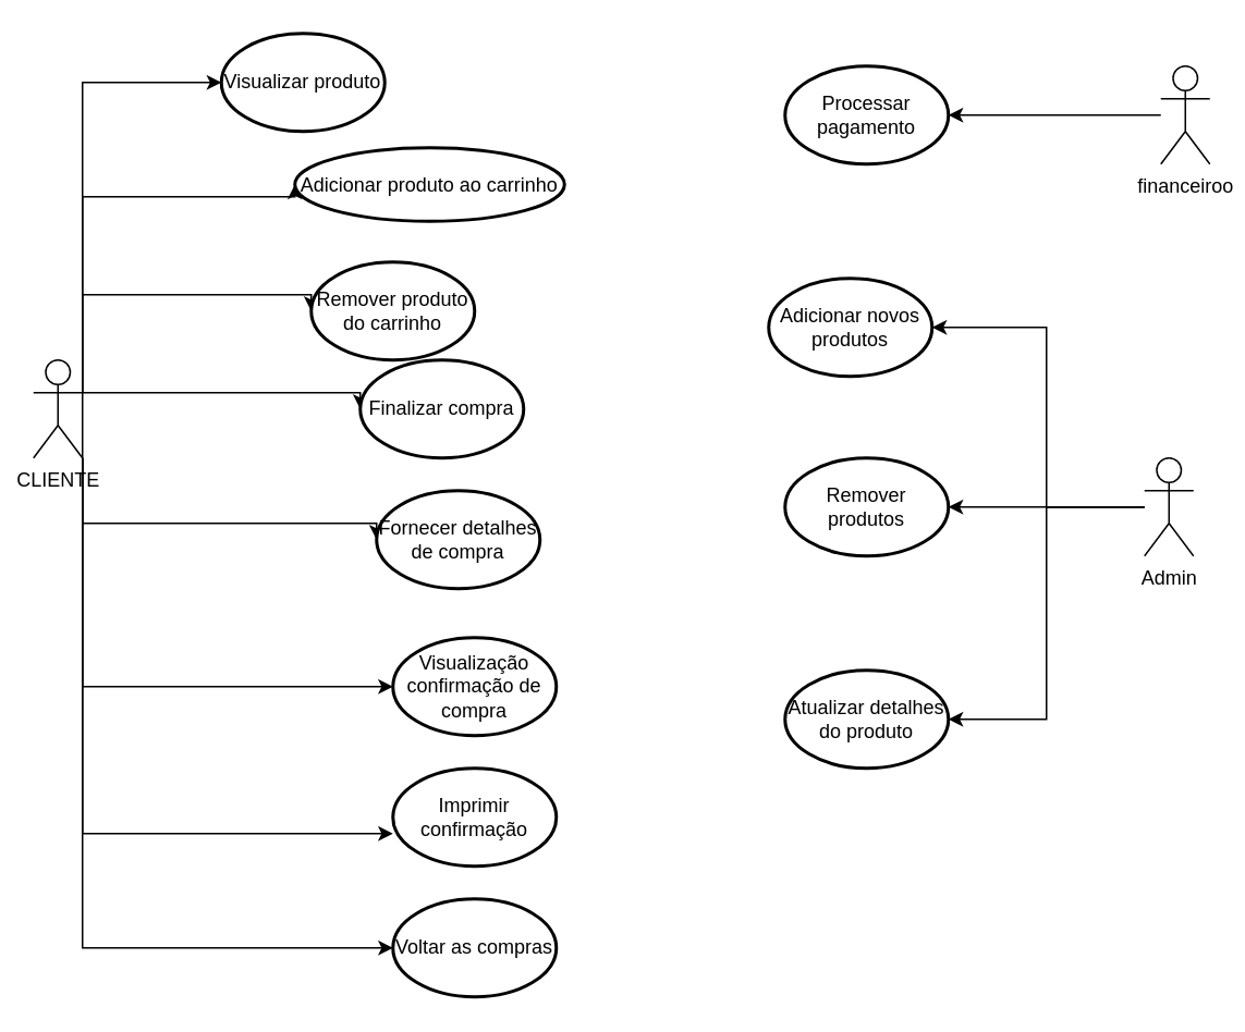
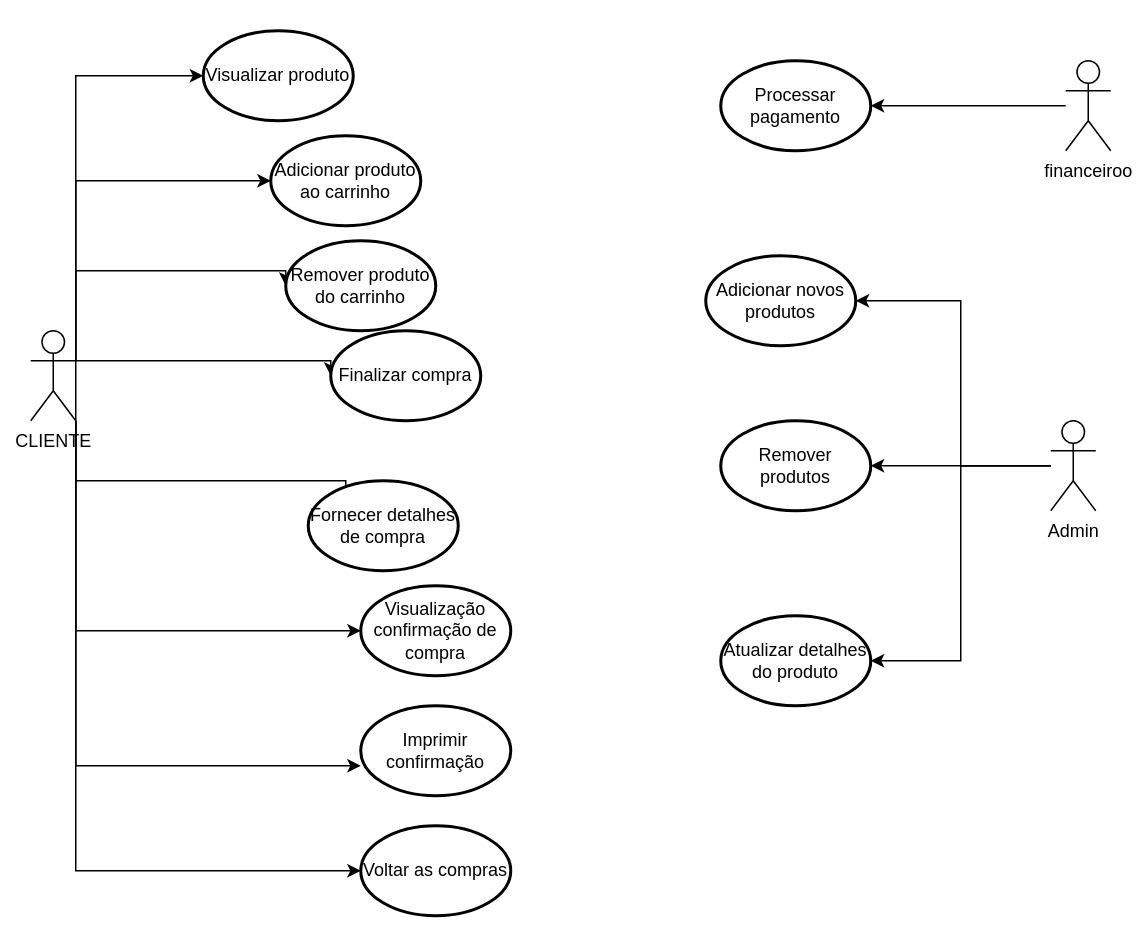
  <mxCell id="0" />
  <mxCell id="1" parent="0" />
  <mxCell id="2" style="edgeStyle=orthogonalEdgeStyle;rounded=0;orthogonalLoop=1;jettySize=auto;html=1;entryX=0;entryY=0.5;entryDx=0;entryDy=0;entryPerimeter=0;exitX=1;exitY=0.333;exitDx=0;exitDy=0;exitPerimeter=0;" edge="1" parent="1" source="10" target="14"><mxGeometry relative="1" as="geometry"><Array as="points"><mxPoint x="50" y="50" /></Array></mxGeometry></mxCell>
  <mxCell id="3" style="edgeStyle=orthogonalEdgeStyle;rounded=0;orthogonalLoop=1;jettySize=auto;html=1;entryX=0;entryY=0.5;entryDx=0;entryDy=0;entryPerimeter=0;exitX=1;exitY=0.333;exitDx=0;exitDy=0;exitPerimeter=0;" edge="1" parent="1" source="10" target="13"><mxGeometry relative="1" as="geometry"><Array as="points"><mxPoint x="50" y="120" /></Array></mxGeometry></mxCell>
  <mxCell id="4" style="edgeStyle=orthogonalEdgeStyle;rounded=0;orthogonalLoop=1;jettySize=auto;html=1;entryX=0;entryY=0.5;entryDx=0;entryDy=0;entryPerimeter=0;exitX=1;exitY=0.333;exitDx=0;exitDy=0;exitPerimeter=0;" edge="1" parent="1" source="10" target="11"><mxGeometry relative="1" as="geometry"><Array as="points"><mxPoint x="50" y="180" /><mxPoint x="190" y="180" /></Array></mxGeometry></mxCell>
  <mxCell id="5" style="edgeStyle=orthogonalEdgeStyle;rounded=0;orthogonalLoop=1;jettySize=auto;html=1;entryX=0;entryY=0.5;entryDx=0;entryDy=0;entryPerimeter=0;exitX=1;exitY=0.333;exitDx=0;exitDy=0;exitPerimeter=0;" edge="1" parent="1" source="10" target="12"><mxGeometry relative="1" as="geometry"><Array as="points"><mxPoint x="220" y="240" /></Array></mxGeometry></mxCell>
  <mxCell id="6" style="edgeStyle=orthogonalEdgeStyle;rounded=0;orthogonalLoop=1;jettySize=auto;html=1;entryX=0;entryY=0.5;entryDx=0;entryDy=0;entryPerimeter=0;exitX=1;exitY=1;exitDx=0;exitDy=0;exitPerimeter=0;" edge="1" parent="1" source="10" target="18"><mxGeometry relative="1" as="geometry"><Array as="points"><mxPoint x="50" y="320" /><mxPoint x="230" y="320" /></Array></mxGeometry></mxCell>
  <mxCell id="7" style="edgeStyle=orthogonalEdgeStyle;rounded=0;orthogonalLoop=1;jettySize=auto;html=1;exitX=1;exitY=1;exitDx=0;exitDy=0;exitPerimeter=0;entryX=0;entryY=0.5;entryDx=0;entryDy=0;entryPerimeter=0;" edge="1" parent="1" source="10" target="16"><mxGeometry relative="1" as="geometry"><mxPoint x="35" y="520" as="targetPoint" /><Array as="points"><mxPoint x="50" y="580" /></Array></mxGeometry></mxCell>
  <mxCell id="8" style="edgeStyle=orthogonalEdgeStyle;rounded=0;orthogonalLoop=1;jettySize=auto;html=1;entryX=0;entryY=0.5;entryDx=0;entryDy=0;entryPerimeter=0;exitX=1;exitY=1;exitDx=0;exitDy=0;exitPerimeter=0;" edge="1" parent="1" source="10" target="17"><mxGeometry relative="1" as="geometry"><mxPoint x="35" y="420" as="targetPoint" /><Array as="points"><mxPoint x="50" y="420" /></Array></mxGeometry></mxCell>
  <mxCell id="9" style="edgeStyle=orthogonalEdgeStyle;rounded=0;orthogonalLoop=1;jettySize=auto;html=1;entryX=0;entryY=0.5;entryDx=0;entryDy=0;entryPerimeter=0;exitX=1;exitY=0.333;exitDx=0;exitDy=0;exitPerimeter=0;" edge="1" parent="1" source="10"><mxGeometry relative="1" as="geometry"><mxPoint x="240" y="510" as="targetPoint" /><mxPoint x="35" y="290" as="sourcePoint" /><Array as="points"><mxPoint x="50" y="510" /></Array></mxGeometry></mxCell>
  <mxCell id="10" value="CLIENTE" style="shape=umlActor;verticalLabelPosition=bottom;verticalAlign=top;html=1;" vertex="1" parent="1"><mxGeometry x="20" y="220" width="30" height="60" as="geometry" /></mxCell>
  <mxCell id="11" value="Remover produto do carrinho" style="strokeWidth=2;html=1;shape=mxgraph.flowchart.start_1;whiteSpace=wrap;" vertex="1" parent="1"><mxGeometry x="190" y="160" width="100" height="60" as="geometry" /></mxCell>
  <mxCell id="12" value="Finalizar compra" style="strokeWidth=2;html=1;shape=mxgraph.flowchart.start_1;whiteSpace=wrap;" vertex="1" parent="1"><mxGeometry x="220" y="220" width="100" height="60" as="geometry" /></mxCell>
- <mxCell id="13" value="Adicionar produto ao carrinho" style="strokeWidth=2;html=1;shape=mxgraph.flowchart.start_1;whiteSpace=wrap;" vertex="1" parent="1"><mxGeometry x="180" y="90" width="165" height="45" as="geometry" /></mxCell>
+ <mxCell id="13" value="Adicionar produto ao carrinho" style="strokeWidth=2;html=1;shape=mxgraph.flowchart.start_1;whiteSpace=wrap;" vertex="1" parent="1"><mxGeometry x="180" y="90" width="100" height="60" as="geometry" /></mxCell>
  <mxCell id="14" value="Visualizar produto" style="strokeWidth=2;html=1;shape=mxgraph.flowchart.start_1;whiteSpace=wrap;" vertex="1" parent="1"><mxGeometry x="135" y="20" width="100" height="60" as="geometry" /></mxCell>
  <mxCell id="15" value="Imprimir confirmação" style="strokeWidth=2;html=1;shape=mxgraph.flowchart.start_1;whiteSpace=wrap;" vertex="1" parent="1"><mxGeometry x="240" y="470" width="100" height="60" as="geometry" /></mxCell>
  <mxCell id="16" value="Voltar as compras" style="strokeWidth=2;html=1;shape=mxgraph.flowchart.start_1;whiteSpace=wrap;" vertex="1" parent="1"><mxGeometry x="240" y="550" width="100" height="60" as="geometry" /></mxCell>
  <mxCell id="17" value="Visualização confirmação de compra" style="strokeWidth=2;html=1;shape=mxgraph.flowchart.start_1;whiteSpace=wrap;" vertex="1" parent="1"><mxGeometry x="240" y="390" width="100" height="60" as="geometry" /></mxCell>
- <mxCell id="18" value="Fornecer detalhes de compra" style="strokeWidth=2;html=1;shape=mxgraph.flowchart.start_1;whiteSpace=wrap;" vertex="1" parent="1"><mxGeometry x="230" y="300" width="100" height="60" as="geometry" /></mxCell>
+ <mxCell id="18" value="Fornecer detalhes de compra" style="strokeWidth=2;html=1;shape=mxgraph.flowchart.start_1;whiteSpace=wrap;" vertex="1" parent="1"><mxGeometry x="205" y="320" width="100" height="60" as="geometry" /></mxCell>
  <mxCell id="19" value="Atualizar detalhes do produto" style="strokeWidth=2;html=1;shape=mxgraph.flowchart.start_1;whiteSpace=wrap;" vertex="1" parent="1"><mxGeometry x="480" y="410" width="100" height="60" as="geometry" /></mxCell>
  <mxCell id="20" value="Remover produtos" style="strokeWidth=2;html=1;shape=mxgraph.flowchart.start_1;whiteSpace=wrap;" vertex="1" parent="1"><mxGeometry x="480" y="280" width="100" height="60" as="geometry" /></mxCell>
  <mxCell id="21" value="Adicionar novos produtos" style="strokeWidth=2;html=1;shape=mxgraph.flowchart.start_1;whiteSpace=wrap;" vertex="1" parent="1"><mxGeometry x="470" y="170" width="100" height="60" as="geometry" /></mxCell>
  <mxCell id="22" value="Processar pagamento" style="strokeWidth=2;html=1;shape=mxgraph.flowchart.start_1;whiteSpace=wrap;" vertex="1" parent="1"><mxGeometry x="480" y="40" width="100" height="60" as="geometry" /></mxCell>
  <mxCell id="23" style="edgeStyle=orthogonalEdgeStyle;rounded=0;orthogonalLoop=1;jettySize=auto;html=1;entryX=1;entryY=0.5;entryDx=0;entryDy=0;entryPerimeter=0;" edge="1" parent="1" source="24" target="22"><mxGeometry relative="1" as="geometry" /></mxCell>
  <mxCell id="24" value="financeiroo" style="shape=umlActor;verticalLabelPosition=bottom;verticalAlign=top;html=1;" vertex="1" parent="1"><mxGeometry x="710" y="40" width="30" height="60" as="geometry" /></mxCell>
  <mxCell id="25" style="edgeStyle=orthogonalEdgeStyle;rounded=0;orthogonalLoop=1;jettySize=auto;html=1;entryX=1;entryY=0.5;entryDx=0;entryDy=0;entryPerimeter=0;" edge="1" parent="1" source="28" target="21"><mxGeometry relative="1" as="geometry"><Array as="points"><mxPoint x="640" y="310" /><mxPoint x="640" y="200" /></Array></mxGeometry></mxCell>
  <mxCell id="26" style="edgeStyle=orthogonalEdgeStyle;rounded=0;orthogonalLoop=1;jettySize=auto;html=1;entryX=1;entryY=0.5;entryDx=0;entryDy=0;entryPerimeter=0;" edge="1" parent="1" source="28" target="20"><mxGeometry relative="1" as="geometry" /></mxCell>
  <mxCell id="27" style="edgeStyle=orthogonalEdgeStyle;rounded=0;orthogonalLoop=1;jettySize=auto;html=1;entryX=1;entryY=0.5;entryDx=0;entryDy=0;entryPerimeter=0;" edge="1" parent="1" source="28" target="19"><mxGeometry relative="1" as="geometry" /></mxCell>
  <mxCell id="28" value="Admin" style="shape=umlActor;verticalLabelPosition=bottom;verticalAlign=top;html=1;" vertex="1" parent="1"><mxGeometry x="700" y="280" width="30" height="60" as="geometry" /></mxCell>
